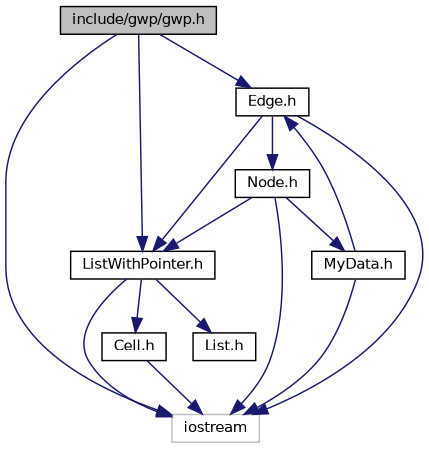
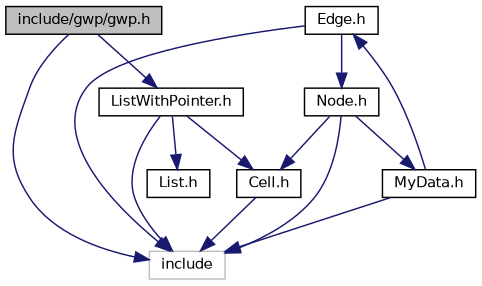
  digraph {
    node [color=black fillcolor=white fontname=Helvetica fontsize=10 shape=record style=filled]
    edge [color=midnightblue fontname=Helvetica fontsize=10 labelfontname=Helvetica labelfontsize=10 style=solid]
    n1 [fillcolor=grey75 fontcolor=black height=0.2 label="include/gwp/gwp.h" width=0.4]
-   n2 [color=grey75 height=0.2 label=iostream width=0.4]
+   n2 [color=grey75 height=0.2 label=include width=0.4]
    n3 [height=0.2 label="Edge.h" width=0.4]
    n4 [height=0.2 label="ListWithPointer.h" width=0.4]
    n5 [height=0.2 label="Node.h" width=0.4]
    n6 [height=0.2 label="List.h" width=0.4]
    n7 [height=0.2 label="Cell.h" width=0.4]
    n8 [height=0.2 label="MyData.h" width=0.4]
    n1 -> n2
-   n1 -> n3
    n1 -> n4
    n3 -> n2
-   n3 -> n4
    n3 -> n5
    n4 -> n2
    n4 -> n6
    n4 -> n7
    n5 -> n2
-   n5 -> n4
+   n5 -> n7
    n5 -> n8
    n7 -> n2
    n8 -> n2
    n8 -> n3
  }
